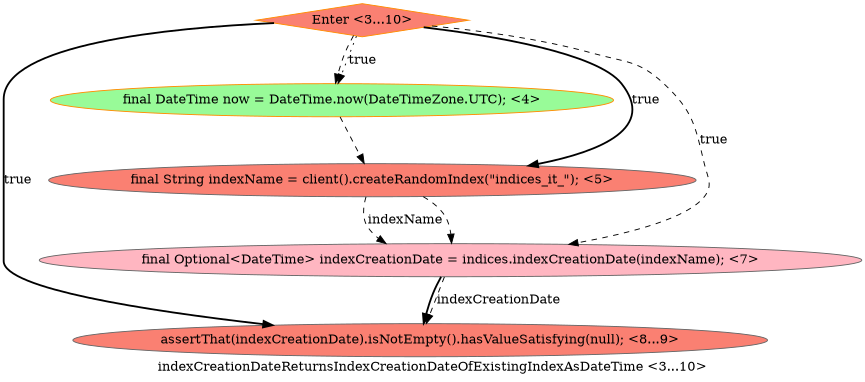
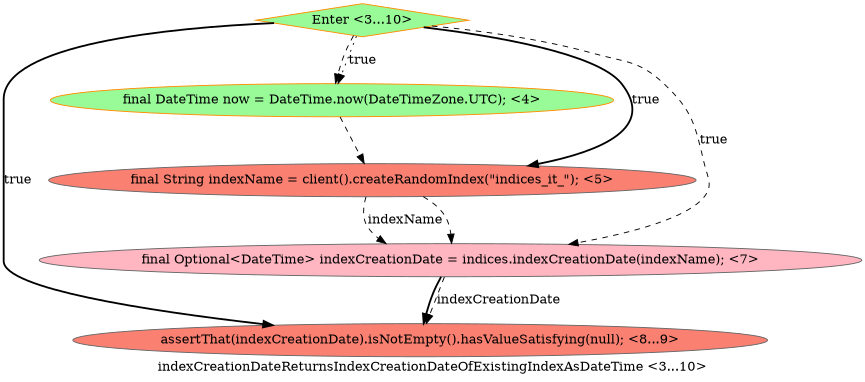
  digraph {
    label="indexCreationDateReturnsIndexCreationDateOfExistingIndexAsDateTime <3...10>"
    node [fillcolor=salmon shape=ellipse style=filled color=gray40]
    edge [style=dashed]
    n1 [label="assertThat(indexCreationDate).isNotEmpty().hasValueSatisfying(null); <8...9>"]
    n2 [label="final String indexName = client().createRandomIndex(\"indices_it_\"); <5>"]
    n3 [fillcolor=lightpink label="final Optional<DateTime> indexCreationDate = indices.indexCreationDate(indexName); <7>"]
    n4 [fillcolor=palegreen label="final DateTime now = DateTime.now(DateTimeZone.UTC); <4>" color=darkorange]
-   n5 [label="Enter <3...10>" shape=diamond color=darkorange]
+   n5 [fillcolor=palegreen label="Enter <3...10>" shape=diamond color=darkorange]
    n2 -> n3 [label=indexName]
    n2 -> n3
    n3 -> n1 [label=indexCreationDate]
    n3 -> n1 [style=bold]
    n4 -> n2
    n5 -> n1 [label=true style=bold]
    n5 -> n2 [label=true style=bold]
    n5 -> n3 [label=true]
    n5 -> n4 [label=true style=dotted]
    n5 -> n4
  }
